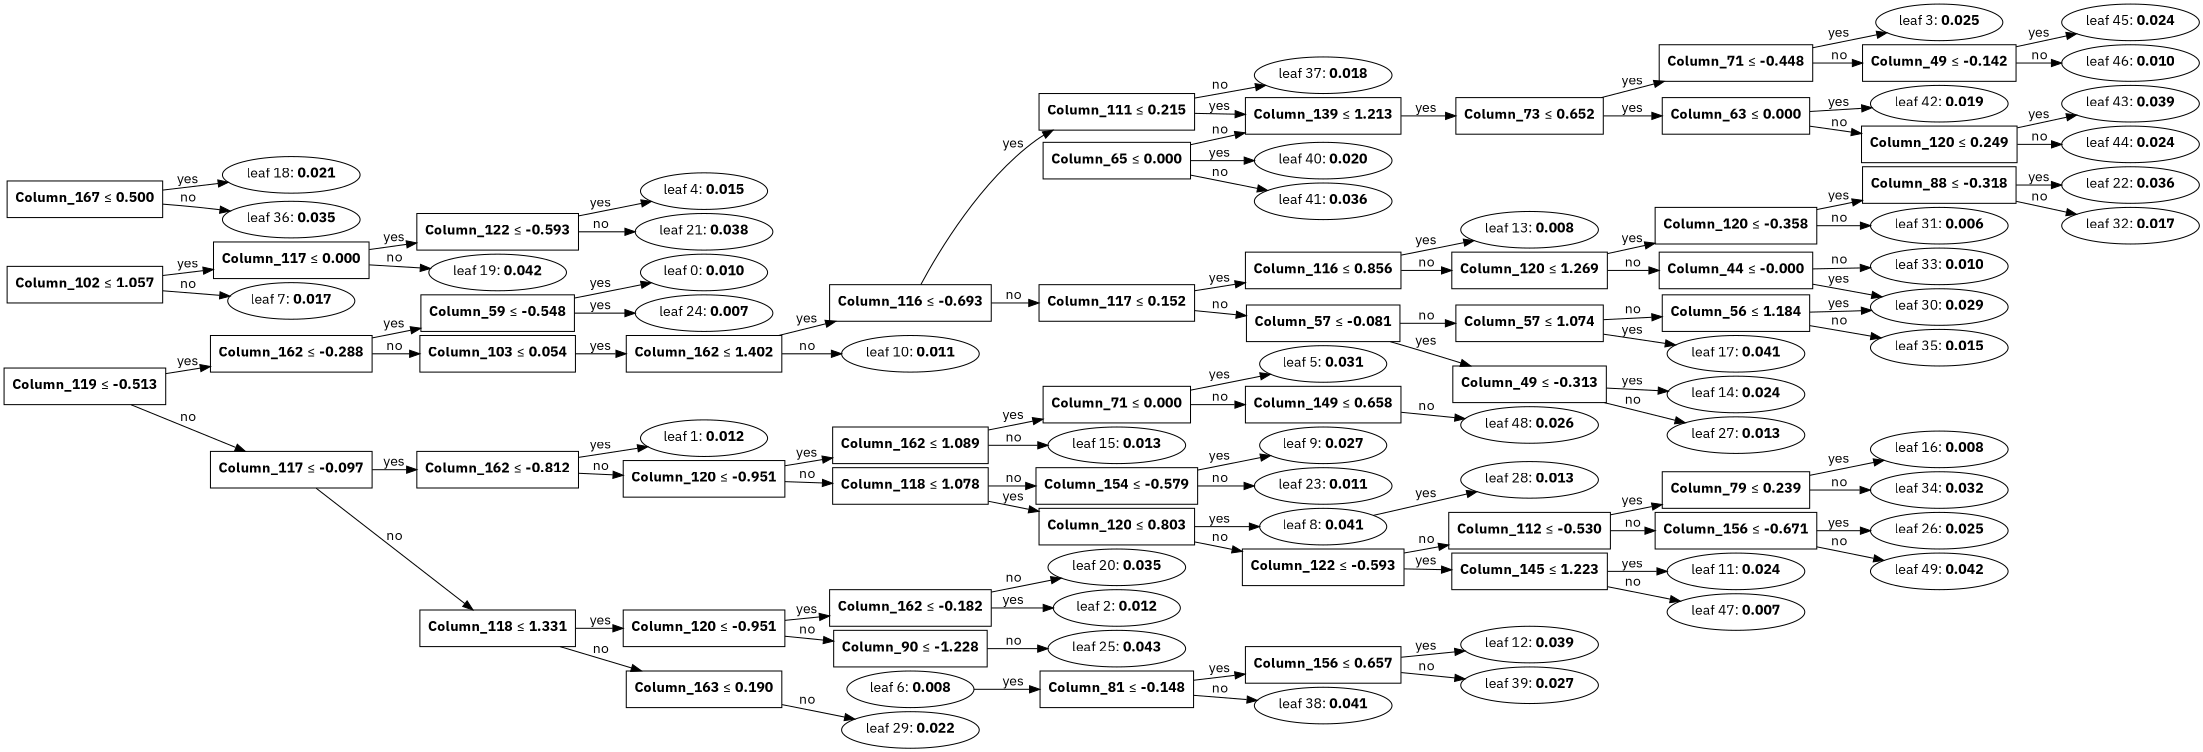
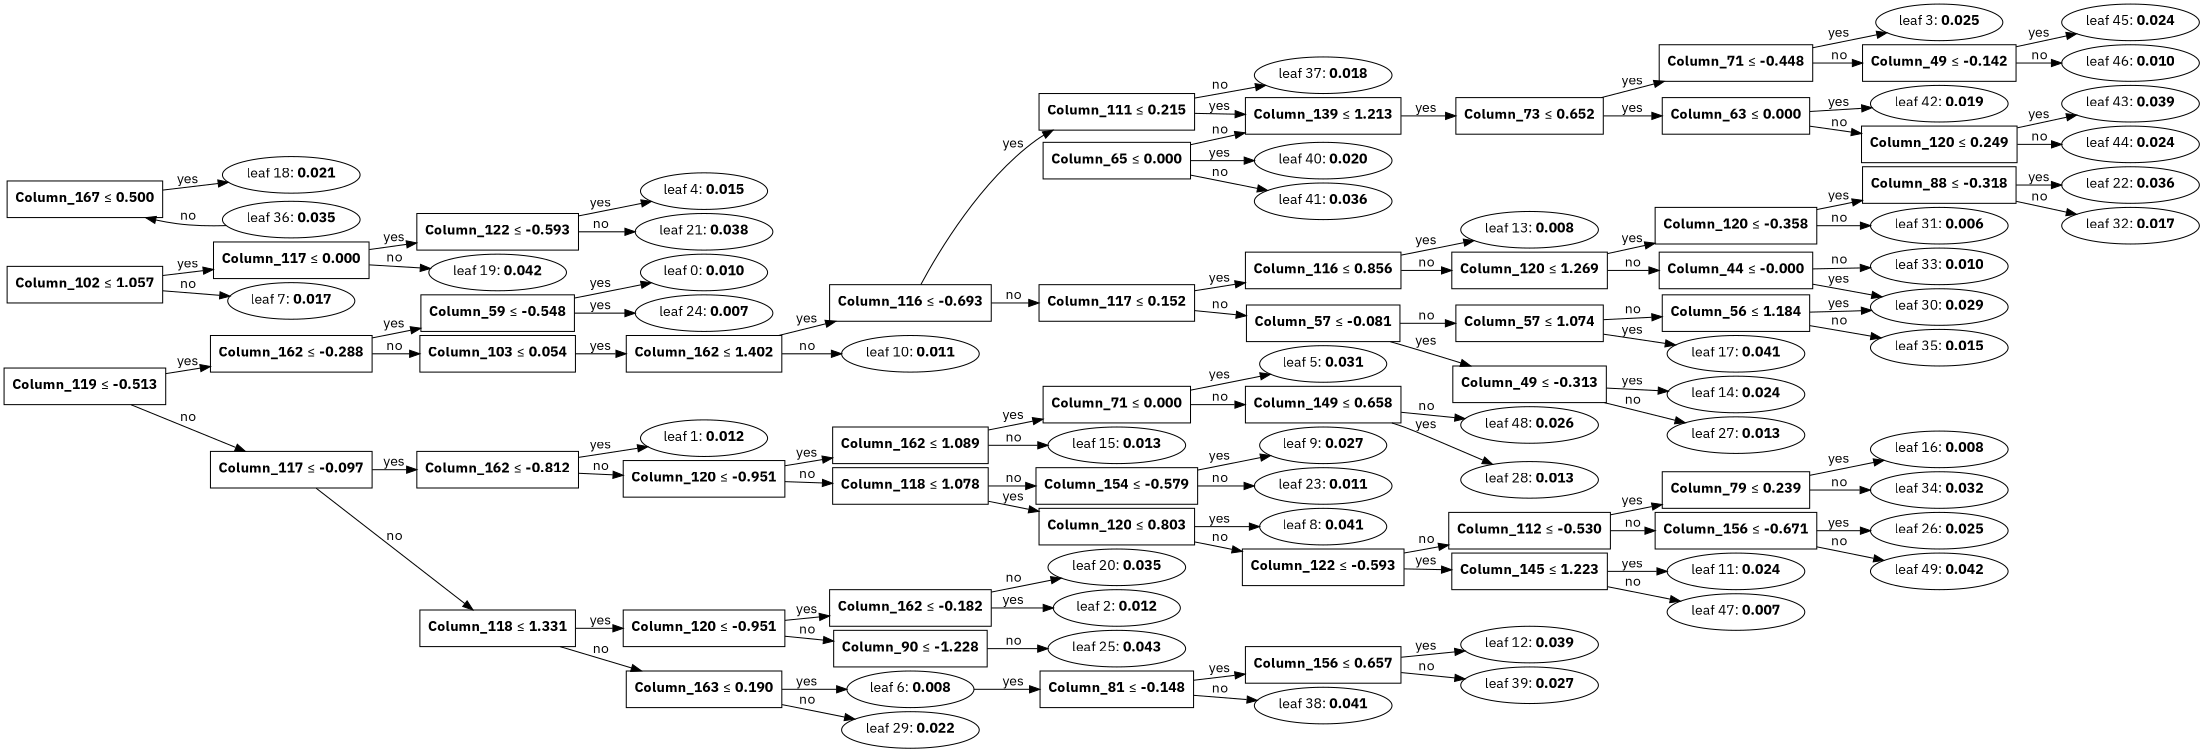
  digraph {
    fontname="IBM Plex Sans"
    nodesep=0.05
    rankdir=LR
    ranksep=0.3
    node [fontname="IBM Plex Sans"]
    edge [fontname="IBM Plex Sans"]
    n1 [fillcolor=white label=<<B>Column_119</B> &#8804; <B>-0.513</B>> shape=rectangle]
    n2 [fillcolor=white label=<<B>Column_162</B> &#8804; <B>-0.288</B>> shape=rectangle]
    n3 [fillcolor=white label=<<B>Column_117</B> &#8804; <B>-0.097</B>> shape=rectangle]
    n4 [fillcolor=white label=<<B>Column_59</B> &#8804; <B>-0.548</B>> shape=rectangle]
    n5 [fillcolor=white label=<<B>Column_103</B> &#8804; <B>0.054</B>> shape=rectangle]
    n6 [fillcolor=white label=<<B>Column_162</B> &#8804; <B>-0.812</B>> shape=rectangle]
    n7 [fillcolor=white label=<<B>Column_118</B> &#8804; <B>1.331</B>> shape=rectangle]
    n8 [label=<leaf 0: <B>0.010</B>>]
    n9 [label=<leaf 24: <B>0.007</B>>]
    n10 [fillcolor=white label=<<B>Column_162</B> &#8804; <B>1.402</B>> shape=rectangle]
    n11 [fillcolor=white label=<<B>Column_116</B> &#8804; <B>-0.693</B>> shape=rectangle]
    n12 [label=<leaf 10: <B>0.011</B>>]
    n13 [fillcolor=white label=<<B>Column_102</B> &#8804; <B>1.057</B>> shape=rectangle]
    n14 [fillcolor=white label=<<B>Column_117</B> &#8804; <B>0.000</B>> shape=rectangle]
    n15 [label=<leaf 7: <B>0.017</B>>]
    n16 [fillcolor=white label=<<B>Column_111</B> &#8804; <B>0.215</B>> shape=rectangle]
    n17 [fillcolor=white label=<<B>Column_117</B> &#8804; <B>0.152</B>> shape=rectangle]
    n18 [fillcolor=white label=<<B>Column_139</B> &#8804; <B>1.213</B>> shape=rectangle]
    n19 [label=<leaf 37: <B>0.018</B>>]
    n20 [fillcolor=white label=<<B>Column_116</B> &#8804; <B>0.856</B>> shape=rectangle]
    n21 [fillcolor=white label=<<B>Column_57</B> &#8804; <B>-0.081</B>> shape=rectangle]
    n22 [fillcolor=white label=<<B>Column_73</B> &#8804; <B>0.652</B>> shape=rectangle]
    n23 [fillcolor=white label=<<B>Column_71</B> &#8804; <B>-0.448</B>> shape=rectangle]
    n24 [fillcolor=white label=<<B>Column_63</B> &#8804; <B>0.000</B>> shape=rectangle]
    n25 [fillcolor=white label=<<B>Column_65</B> &#8804; <B>0.000</B>> shape=rectangle]
    n26 [label=<leaf 40: <B>0.020</B>>]
    n27 [label=<leaf 41: <B>0.036</B>>]
    n28 [label=<leaf 3: <B>0.025</B>>]
    n29 [fillcolor=white label=<<B>Column_49</B> &#8804; <B>-0.142</B>> shape=rectangle]
    n30 [label=<leaf 42: <B>0.019</B>>]
    n31 [fillcolor=white label=<<B>Column_120</B> &#8804; <B>0.249</B>> shape=rectangle]
    n32 [label=<leaf 45: <B>0.024</B>>]
    n33 [label=<leaf 46: <B>0.010</B>>]
    n34 [label=<leaf 43: <B>0.039</B>>]
    n35 [label=<leaf 44: <B>0.024</B>>]
    n36 [label=<leaf 13: <B>0.008</B>>]
    n37 [fillcolor=white label=<<B>Column_120</B> &#8804; <B>1.269</B>> shape=rectangle]
    n38 [fillcolor=white label=<<B>Column_49</B> &#8804; <B>-0.313</B>> shape=rectangle]
    n39 [fillcolor=white label=<<B>Column_57</B> &#8804; <B>1.074</B>> shape=rectangle]
    n40 [fillcolor=white label=<<B>Column_120</B> &#8804; <B>-0.358</B>> shape=rectangle]
    n41 [fillcolor=white label=<<B>Column_44</B> &#8804; <B>-0.000</B>> shape=rectangle]
    n42 [fillcolor=white label=<<B>Column_88</B> &#8804; <B>-0.318</B>> shape=rectangle]
    n43 [label=<leaf 31: <B>0.006</B>>]
    n44 [label=<leaf 30: <B>0.029</B>>]
    n45 [label=<leaf 33: <B>0.010</B>>]
    n46 [label=<leaf 22: <B>0.036</B>>]
    n47 [label=<leaf 32: <B>0.017</B>>]
    n48 [label=<leaf 14: <B>0.024</B>>]
    n49 [label=<leaf 27: <B>0.013</B>>]
    n50 [label=<leaf 17: <B>0.041</B>>]
    n51 [fillcolor=white label=<<B>Column_56</B> &#8804; <B>1.184</B>> shape=rectangle]
    n52 [label=<leaf 35: <B>0.015</B>>]
    n53 [fillcolor=white label=<<B>Column_167</B> &#8804; <B>0.500</B>> shape=rectangle]
    n54 [label=<leaf 18: <B>0.021</B>>]
    n55 [label=<leaf 36: <B>0.035</B>>]
    n56 [fillcolor=white label=<<B>Column_122</B> &#8804; <B>-0.593</B>> shape=rectangle]
    n57 [label=<leaf 19: <B>0.042</B>>]
    n58 [label=<leaf 4: <B>0.015</B>>]
    n59 [label=<leaf 21: <B>0.038</B>>]
    n60 [label=<leaf 1: <B>0.012</B>>]
    n61 [fillcolor=white label=<<B>Column_120</B> &#8804; <B>-0.951</B>> shape=rectangle]
    n62 [fillcolor=white label=<<B>Column_120</B> &#8804; <B>-0.951</B>> shape=rectangle]
    n63 [fillcolor=white label=<<B>Column_163</B> &#8804; <B>0.190</B>> shape=rectangle]
    n64 [fillcolor=white label=<<B>Column_162</B> &#8804; <B>1.089</B>> shape=rectangle]
    n65 [fillcolor=white label=<<B>Column_118</B> &#8804; <B>1.078</B>> shape=rectangle]
    n66 [fillcolor=white label=<<B>Column_71</B> &#8804; <B>0.000</B>> shape=rectangle]
    n67 [label=<leaf 15: <B>0.013</B>>]
    n68 [fillcolor=white label=<<B>Column_120</B> &#8804; <B>0.803</B>> shape=rectangle]
    n69 [fillcolor=white label=<<B>Column_154</B> &#8804; <B>-0.579</B>> shape=rectangle]
    n70 [label=<leaf 5: <B>0.031</B>>]
    n71 [fillcolor=white label=<<B>Column_149</B> &#8804; <B>0.658</B>> shape=rectangle]
    n72 [label=<leaf 28: <B>0.013</B>>]
    n73 [label=<leaf 48: <B>0.026</B>>]
    n74 [label=<leaf 8: <B>0.041</B>>]
    n75 [fillcolor=white label=<<B>Column_122</B> &#8804; <B>-0.593</B>> shape=rectangle]
    n76 [label=<leaf 9: <B>0.027</B>>]
    n77 [label=<leaf 23: <B>0.011</B>>]
    n78 [fillcolor=white label=<<B>Column_145</B> &#8804; <B>1.223</B>> shape=rectangle]
    n79 [fillcolor=white label=<<B>Column_112</B> &#8804; <B>-0.530</B>> shape=rectangle]
    n80 [label=<leaf 11: <B>0.024</B>>]
    n81 [label=<leaf 47: <B>0.007</B>>]
    n82 [fillcolor=white label=<<B>Column_79</B> &#8804; <B>0.239</B>> shape=rectangle]
    n83 [fillcolor=white label=<<B>Column_156</B> &#8804; <B>-0.671</B>> shape=rectangle]
    n84 [label=<leaf 16: <B>0.008</B>>]
    n85 [label=<leaf 34: <B>0.032</B>>]
    n86 [label=<leaf 26: <B>0.025</B>>]
    n87 [label=<leaf 49: <B>0.042</B>>]
    n88 [fillcolor=white label=<<B>Column_162</B> &#8804; <B>-0.182</B>> shape=rectangle]
    n89 [fillcolor=white label=<<B>Column_90</B> &#8804; <B>-1.228</B>> shape=rectangle]
    n90 [label=<leaf 6: <B>0.008</B>>]
    n91 [label=<leaf 29: <B>0.022</B>>]
    n92 [label=<leaf 2: <B>0.012</B>>]
    n93 [label=<leaf 20: <B>0.035</B>>]
    n94 [label=<leaf 25: <B>0.043</B>>]
    n95 [fillcolor=white label=<<B>Column_81</B> &#8804; <B>-0.148</B>> shape=rectangle]
    n96 [fillcolor=white label=<<B>Column_156</B> &#8804; <B>0.657</B>> shape=rectangle]
    n97 [label=<leaf 38: <B>0.041</B>>]
    n98 [label=<leaf 12: <B>0.039</B>>]
    n99 [label=<leaf 39: <B>0.027</B>>]
    n1 -> n2 [label=yes]
    n1 -> n3 [label=no]
    n2 -> n4 [label=yes]
    n2 -> n5 [label=no]
    n3 -> n6 [label=yes]
    n3 -> n7 [label=no]
    n4 -> n8 [label=yes]
    n4 -> n9 [label=yes]
    n5 -> n10 [label=yes]
    n6 -> n60 [label=yes]
    n6 -> n61 [label=no]
    n7 -> n62 [label=yes]
    n7 -> n63 [label=no]
    n10 -> n11 [label=yes]
    n10 -> n12 [label=no]
    n11 -> n16 [label=yes]
    n11 -> n17 [label=no]
    n13 -> n14 [label=yes]
    n13 -> n15 [label=no]
    n14 -> n56 [label=yes]
    n14 -> n57 [label=no]
    n16 -> n18 [label=yes]
    n16 -> n19 [label=no]
    n17 -> n20 [label=yes]
    n17 -> n21 [label=no]
    n18 -> n22 [label=yes]
    n20 -> n36 [label=yes]
    n20 -> n37 [label=no]
    n21 -> n38 [label=yes]
    n21 -> n39 [label=no]
    n22 -> n23 [label=yes]
    n22 -> n24 [label=yes]
    n23 -> n28 [label=yes]
    n23 -> n29 [label=no]
    n24 -> n30 [label=yes]
    n24 -> n31 [label=no]
    n25 -> n18 [label=no]
    n25 -> n26 [label=yes]
    n25 -> n27 [label=no]
    n29 -> n32 [label=yes]
    n29 -> n33 [label=no]
    n31 -> n34 [label=yes]
    n31 -> n35 [label=no]
    n37 -> n40 [label=yes]
    n37 -> n41 [label=no]
    n38 -> n48 [label=yes]
    n38 -> n49 [label=no]
    n39 -> n50 [label=yes]
    n39 -> n51 [label=no]
    n40 -> n42 [label=yes]
    n40 -> n43 [label=no]
    n41 -> n44 [label=yes]
    n41 -> n45 [label=no]
    n42 -> n46 [label=yes]
    n42 -> n47 [label=no]
    n51 -> n44 [label=yes]
    n51 -> n52 [label=no]
    n53 -> n54 [label=yes]
-   n53 -> n55 [label=no]
+   n55 -> n53 [label=no]
    n56 -> n58 [label=yes]
    n56 -> n59 [label=no]
    n61 -> n64 [label=yes]
    n61 -> n65 [label=no]
    n62 -> n88 [label=yes]
    n62 -> n89 [label=no]
+   n63 -> n90 [label=yes]
    n63 -> n91 [label=no]
    n64 -> n66 [label=yes]
    n64 -> n67 [label=no]
    n65 -> n68 [label=yes]
    n65 -> n69 [label=no]
    n66 -> n70 [label=yes]
    n66 -> n71 [label=no]
    n68 -> n74 [label=yes]
    n68 -> n75 [label=no]
    n69 -> n76 [label=yes]
    n69 -> n77 [label=no]
-   n74 -> n72 [label=yes]
+   n71 -> n72 [label=yes]
    n71 -> n73 [label=no]
    n75 -> n78 [label=yes]
    n75 -> n79 [label=no]
    n78 -> n80 [label=yes]
    n78 -> n81 [label=no]
    n79 -> n82 [label=yes]
    n79 -> n83 [label=no]
    n82 -> n84 [label=yes]
    n82 -> n85 [label=no]
    n83 -> n86 [label=yes]
    n83 -> n87 [label=no]
    n88 -> n92 [label=yes]
    n88 -> n93 [label=no]
    n89 -> n94 [label=no]
    n90 -> n95 [label=yes]
    n95 -> n96 [label=yes]
    n95 -> n97 [label=no]
    n96 -> n98 [label=yes]
    n96 -> n99 [label=no]
  }
